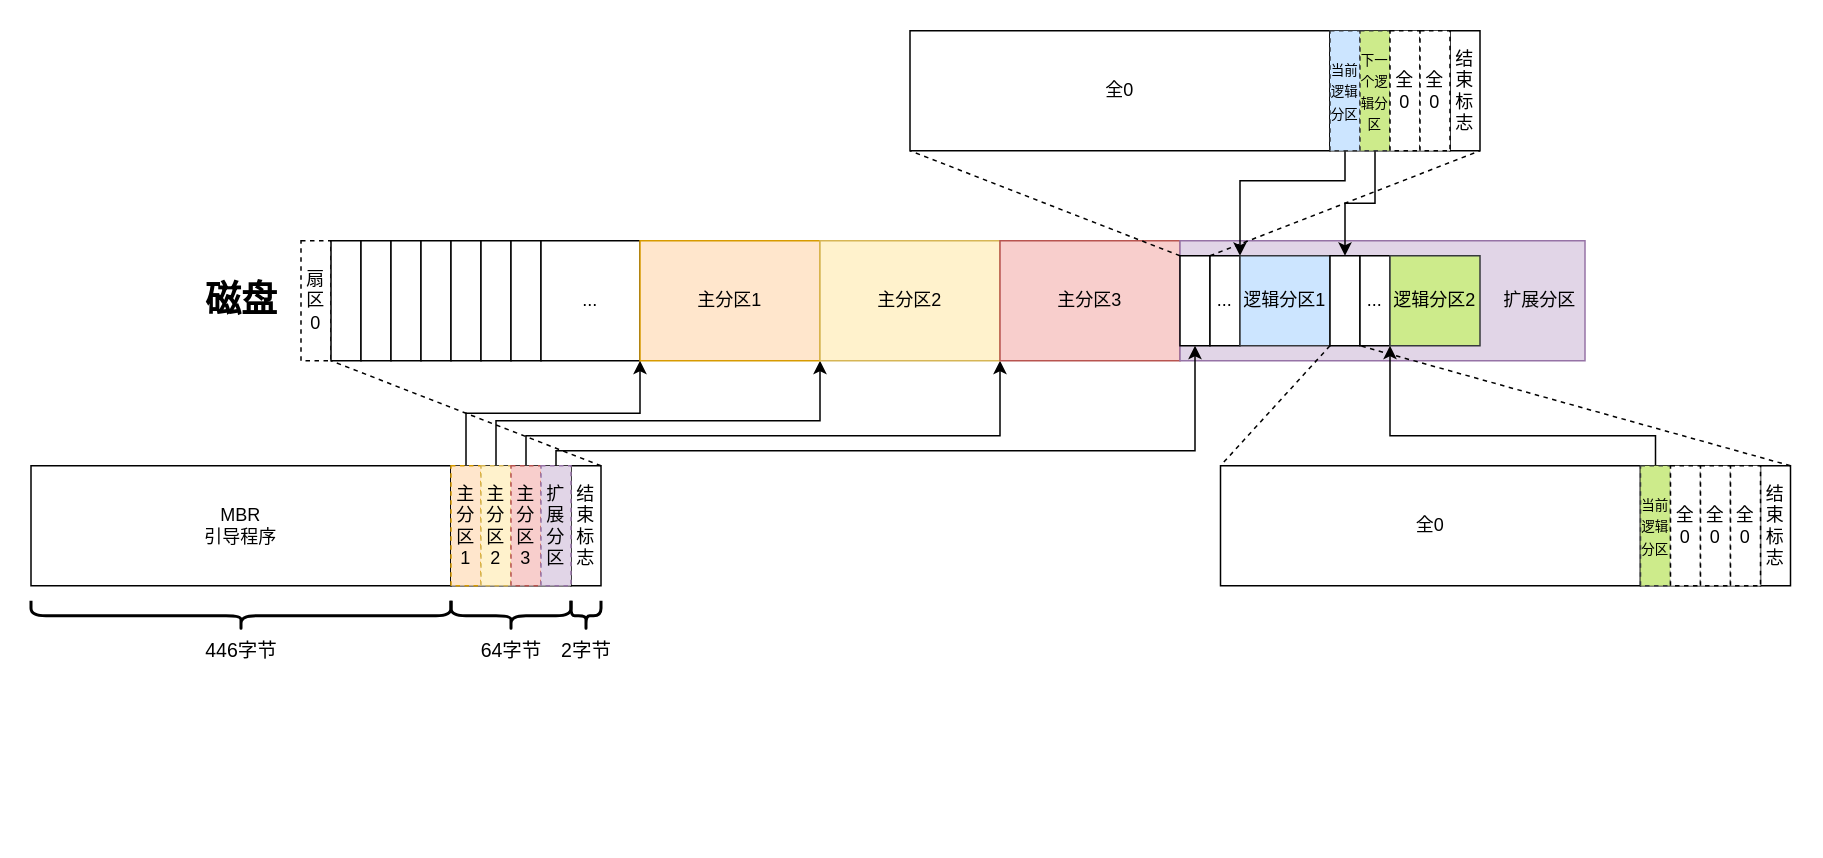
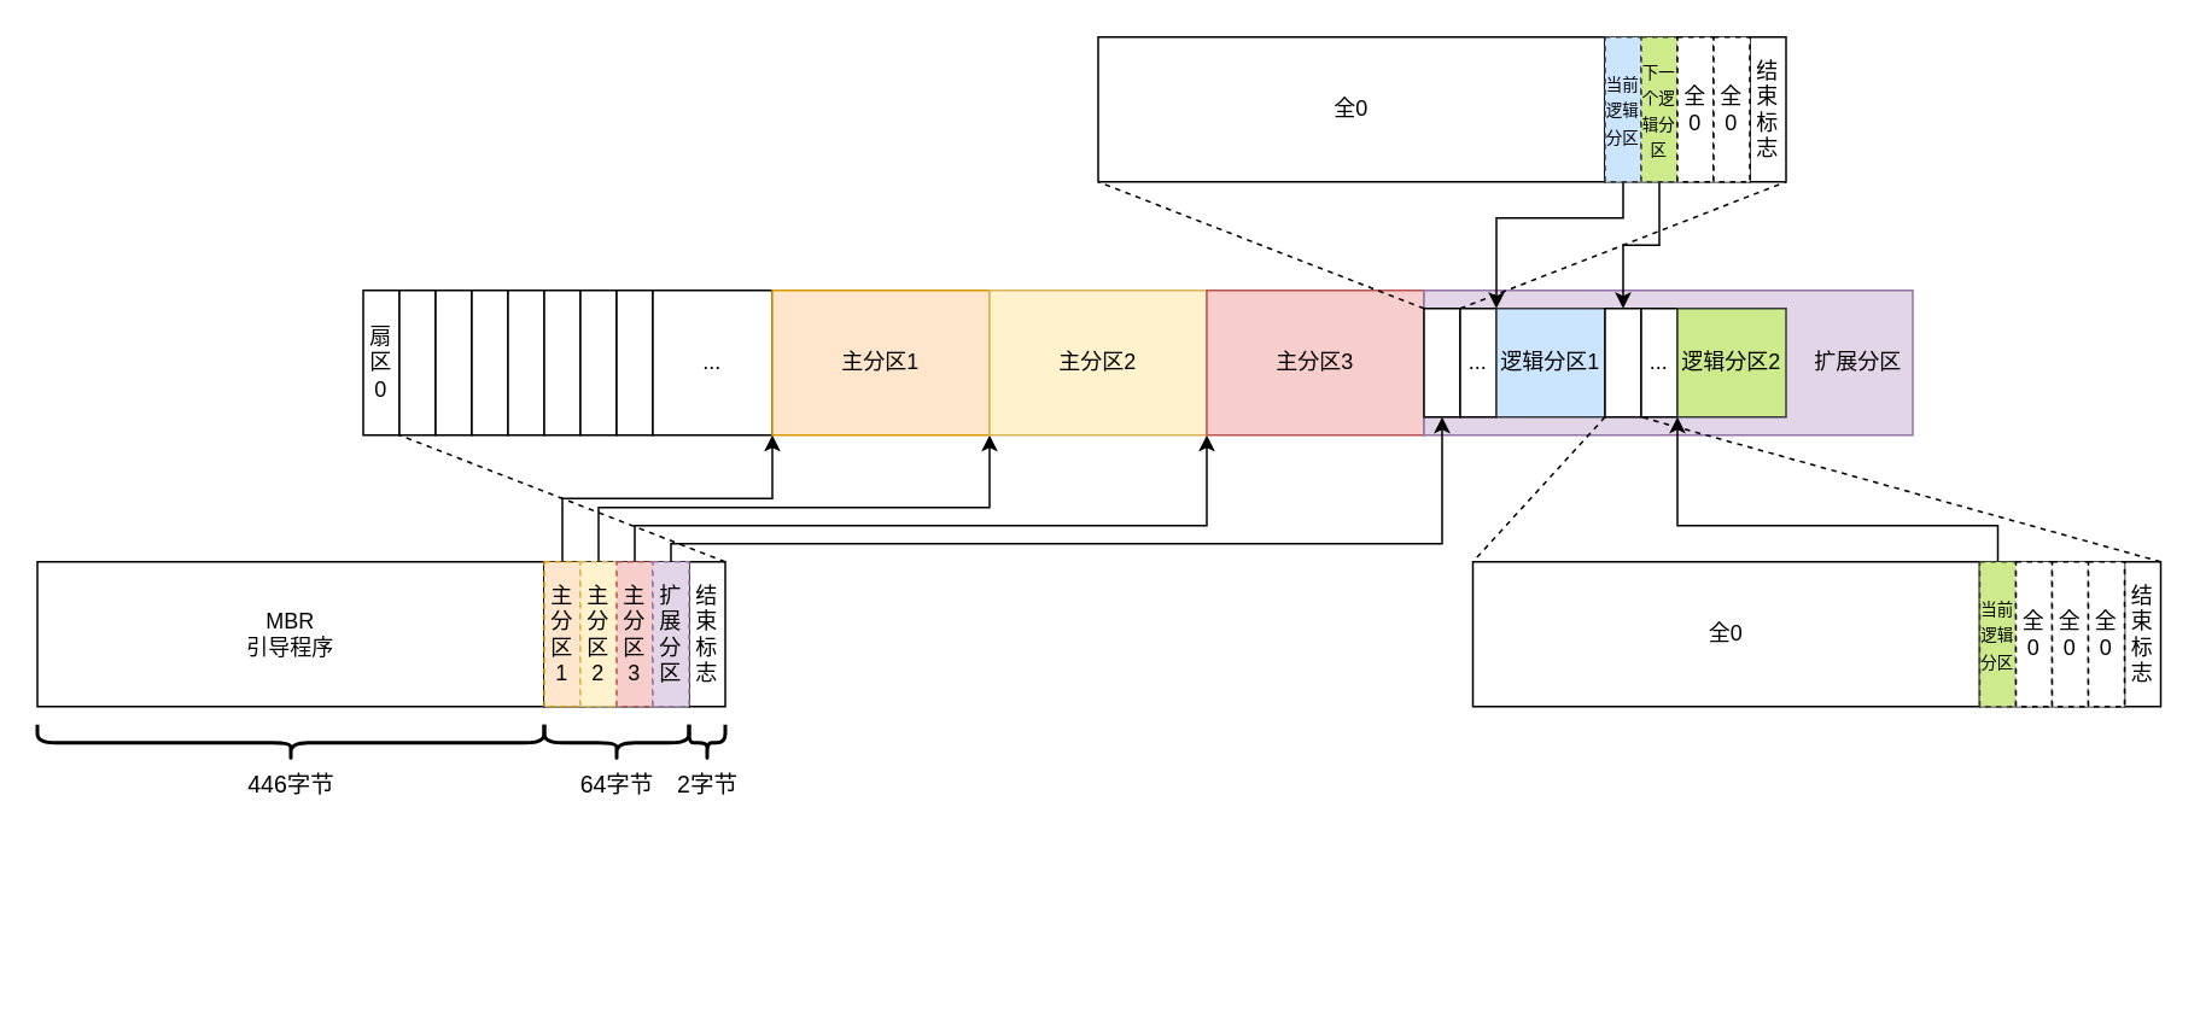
  <mxCell id="0" />
  <mxCell id="1" parent="0" />
  <mxCell id="2" value="MBR&lt;br&gt;引导程序" style="rounded=0;whiteSpace=wrap;html=1;" vertex="1" parent="1"><mxGeometry x="20" y="310" width="280" height="80" as="geometry" /></mxCell>
  <mxCell id="3" value="" style="rounded=0;whiteSpace=wrap;html=1;" vertex="1" parent="1"><mxGeometry x="300" y="310" width="80" height="80" as="geometry" /></mxCell>
  <mxCell id="4" value="结束标志" style="rounded=0;whiteSpace=wrap;html=1;" vertex="1" parent="1"><mxGeometry x="380" y="310" width="20" height="80" as="geometry" /></mxCell>
  <mxCell id="5" style="edgeStyle=orthogonalEdgeStyle;rounded=0;orthogonalLoop=1;jettySize=auto;html=1;exitX=0.5;exitY=0;exitDx=0;exitDy=0;entryX=0;entryY=1;entryDx=0;entryDy=0;fontSize=13;" edge="1" parent="1" source="6" target="29"><mxGeometry relative="1" as="geometry" /></mxCell>
  <mxCell id="6" value="主分区1" style="rounded=0;whiteSpace=wrap;html=1;fillColor=#ffe6cc;dashed=1;strokeColor=#d79b00;" vertex="1" parent="1"><mxGeometry x="300" y="310" width="20" height="80" as="geometry" /></mxCell>
  <mxCell id="7" style="edgeStyle=orthogonalEdgeStyle;rounded=0;orthogonalLoop=1;jettySize=auto;html=1;exitX=0.5;exitY=0;exitDx=0;exitDy=0;entryX=0;entryY=1;entryDx=0;entryDy=0;fontSize=13;" edge="1" parent="1" source="8" target="30"><mxGeometry relative="1" as="geometry"><Array as="points"><mxPoint x="330" y="280" /><mxPoint x="546" y="280" /></Array></mxGeometry></mxCell>
  <mxCell id="8" value="主分区2" style="rounded=0;whiteSpace=wrap;html=1;fillColor=#fff2cc;dashed=1;strokeColor=#d6b656;" vertex="1" parent="1"><mxGeometry x="320" y="310" width="20" height="80" as="geometry" /></mxCell>
  <mxCell id="9" style="edgeStyle=orthogonalEdgeStyle;rounded=0;orthogonalLoop=1;jettySize=auto;html=1;exitX=0.5;exitY=0;exitDx=0;exitDy=0;entryX=0;entryY=1;entryDx=0;entryDy=0;fontSize=13;" edge="1" parent="1" source="10" target="31"><mxGeometry relative="1" as="geometry"><Array as="points"><mxPoint x="350" y="290" /><mxPoint x="666" y="290" /></Array></mxGeometry></mxCell>
  <mxCell id="10" value="主分区3" style="rounded=0;whiteSpace=wrap;html=1;fillColor=#f8cecc;dashed=1;strokeColor=#b85450;" vertex="1" parent="1"><mxGeometry x="340" y="310" width="20" height="80" as="geometry" /></mxCell>
  <mxCell id="11" value="扩展分区" style="rounded=0;whiteSpace=wrap;html=1;fillColor=#e1d5e7;dashed=1;strokeColor=#9673a6;" vertex="1" parent="1"><mxGeometry x="360" y="310" width="20" height="80" as="geometry" /></mxCell>
  <mxCell id="12" value="" style="shape=curlyBracket;whiteSpace=wrap;html=1;rounded=1;flipH=1;fillColor=none;rotation=90;strokeWidth=2;" vertex="1" parent="1"><mxGeometry x="150" y="270" width="20" height="280" as="geometry" /></mxCell>
  <mxCell id="13" value="&lt;span style=&quot;font-weight: normal;&quot;&gt;&lt;font style=&quot;font-size: 13px;&quot;&gt;446字节&lt;/font&gt;&lt;/span&gt;" style="text;strokeColor=none;fillColor=none;html=1;fontSize=24;fontStyle=1;verticalAlign=middle;align=center;strokeWidth=2;" vertex="1" parent="1"><mxGeometry x="125" y="420" width="70" height="20" as="geometry" /></mxCell>
  <mxCell id="14" value="" style="shape=curlyBracket;whiteSpace=wrap;html=1;rounded=1;flipH=1;fillColor=none;rotation=90;strokeWidth=2;" vertex="1" parent="1"><mxGeometry x="330" y="370" width="20" height="80" as="geometry" /></mxCell>
  <mxCell id="15" value="" style="shape=curlyBracket;whiteSpace=wrap;html=1;rounded=1;flipH=1;fillColor=none;rotation=90;strokeWidth=2;" vertex="1" parent="1"><mxGeometry x="380" y="400" width="20" height="20" as="geometry" /></mxCell>
- <mxCell id="16" value="扇区0" style="rounded=0;whiteSpace=wrap;html=1;dashed=1;" vertex="1" parent="1"><mxGeometry x="200" y="160" width="20" height="80" as="geometry" /></mxCell>
+ <mxCell id="16" value="扇区0" style="rounded=0;whiteSpace=wrap;html=1;" vertex="1" parent="1"><mxGeometry x="200" y="160" width="20" height="80" as="geometry" /></mxCell>
  <mxCell id="17" value="" style="rounded=0;whiteSpace=wrap;html=1;" vertex="1" parent="1"><mxGeometry x="220" y="160" width="20" height="80" as="geometry" /></mxCell>
- <mxCell id="18" value="磁盘" style="text;strokeColor=none;fillColor=none;html=1;fontSize=24;fontStyle=1;verticalAlign=middle;align=center;strokeWidth=2;" vertex="1" parent="1"><mxGeometry x="130" y="180" width="60" height="40" as="geometry" /></mxCell>
  <mxCell id="19" value="" style="rounded=0;whiteSpace=wrap;html=1;" vertex="1" parent="1"><mxGeometry x="240" y="160" width="20" height="80" as="geometry" /></mxCell>
  <mxCell id="20" value="" style="rounded=0;whiteSpace=wrap;html=1;" vertex="1" parent="1"><mxGeometry x="260" y="160" width="20" height="80" as="geometry" /></mxCell>
  <mxCell id="21" value="" style="rounded=0;whiteSpace=wrap;html=1;" vertex="1" parent="1"><mxGeometry x="280" y="160" width="20" height="80" as="geometry" /></mxCell>
  <mxCell id="22" value="" style="rounded=0;whiteSpace=wrap;html=1;" vertex="1" parent="1"><mxGeometry x="300" y="160" width="20" height="80" as="geometry" /></mxCell>
  <mxCell id="23" value="" style="rounded=0;whiteSpace=wrap;html=1;" vertex="1" parent="1"><mxGeometry x="320" y="160" width="20" height="80" as="geometry" /></mxCell>
  <mxCell id="24" value="" style="rounded=0;whiteSpace=wrap;html=1;" vertex="1" parent="1"><mxGeometry x="340" y="160" width="20" height="80" as="geometry" /></mxCell>
  <mxCell id="25" value="" style="endArrow=none;html=1;rounded=0;fontSize=13;entryX=1;entryY=1;entryDx=0;entryDy=0;exitX=1;exitY=0;exitDx=0;exitDy=0;dashed=1;" edge="1" parent="1" source="4" target="16"><mxGeometry width="50" height="50" relative="1" as="geometry"><mxPoint x="490" y="340" as="sourcePoint" /><mxPoint x="540" y="290" as="targetPoint" /></mxGeometry></mxCell>
  <mxCell id="26" value="&lt;span style=&quot;font-weight: normal;&quot;&gt;&lt;font style=&quot;font-size: 13px;&quot;&gt;64字节&lt;/font&gt;&lt;/span&gt;" style="text;strokeColor=none;fillColor=none;html=1;fontSize=24;fontStyle=1;verticalAlign=middle;align=center;strokeWidth=2;" vertex="1" parent="1"><mxGeometry x="305" y="420" width="70" height="20" as="geometry" /></mxCell>
  <mxCell id="27" value="&lt;span style=&quot;font-weight: normal;&quot;&gt;&lt;font style=&quot;font-size: 13px;&quot;&gt;2字节&lt;/font&gt;&lt;/span&gt;" style="text;strokeColor=none;fillColor=none;html=1;fontSize=24;fontStyle=1;verticalAlign=middle;align=center;strokeWidth=2;" vertex="1" parent="1"><mxGeometry x="355" y="420" width="70" height="20" as="geometry" /></mxCell>
  <mxCell id="28" value="..." style="rounded=0;whiteSpace=wrap;html=1;" vertex="1" parent="1"><mxGeometry x="360" y="160" width="66" height="80" as="geometry" /></mxCell>
  <mxCell id="29" value="主分区1" style="rounded=0;whiteSpace=wrap;html=1;fillColor=#ffe6cc;strokeColor=#d79b00;" vertex="1" parent="1"><mxGeometry x="426" y="160" width="120" height="80" as="geometry" /></mxCell>
  <mxCell id="30" value="主分区2" style="rounded=0;whiteSpace=wrap;html=1;fillColor=#fff2cc;strokeColor=#d6b656;" vertex="1" parent="1"><mxGeometry x="546" y="160" width="120" height="80" as="geometry" /></mxCell>
  <mxCell id="31" value="主分区3" style="rounded=0;whiteSpace=wrap;html=1;fillColor=#f8cecc;strokeColor=#b85450;" vertex="1" parent="1"><mxGeometry x="666" y="160" width="120" height="80" as="geometry" /></mxCell>
  <mxCell id="32" value="&amp;nbsp; &amp;nbsp; &amp;nbsp; &amp;nbsp; &amp;nbsp; &amp;nbsp; &amp;nbsp; &amp;nbsp; &amp;nbsp; &amp;nbsp; &amp;nbsp; &amp;nbsp; &amp;nbsp; &amp;nbsp; &amp;nbsp; &amp;nbsp; &amp;nbsp; &amp;nbsp; &amp;nbsp; &amp;nbsp; &amp;nbsp; &amp;nbsp; &amp;nbsp; &amp;nbsp; &amp;nbsp; &amp;nbsp; &amp;nbsp; &amp;nbsp; &amp;nbsp; &amp;nbsp; &amp;nbsp; &amp;nbsp;扩展分区" style="rounded=0;whiteSpace=wrap;html=1;fillColor=#e1d5e7;strokeColor=#9673a6;" vertex="1" parent="1"><mxGeometry x="786" y="160" width="270" height="80" as="geometry" /></mxCell>
  <mxCell id="33" value="" style="rounded=0;whiteSpace=wrap;html=1;" vertex="1" parent="1"><mxGeometry x="786" y="170" width="20" height="60" as="geometry" /></mxCell>
  <mxCell id="34" value="..." style="rounded=0;whiteSpace=wrap;html=1;" vertex="1" parent="1"><mxGeometry x="806" y="170" width="20" height="60" as="geometry" /></mxCell>
  <mxCell id="35" value="逻辑分区1" style="rounded=0;whiteSpace=wrap;html=1;fillColor=#cce5ff;strokeColor=#36393d;" vertex="1" parent="1"><mxGeometry x="826" y="170" width="60" height="60" as="geometry" /></mxCell>
  <mxCell id="36" value="全0" style="rounded=0;whiteSpace=wrap;html=1;" vertex="1" parent="1"><mxGeometry x="606" y="20" width="280" height="80" as="geometry" /></mxCell>
  <mxCell id="37" value="" style="rounded=0;whiteSpace=wrap;html=1;" vertex="1" parent="1"><mxGeometry x="886" y="20" width="80" height="80" as="geometry" /></mxCell>
  <mxCell id="38" value="结束标志" style="rounded=0;whiteSpace=wrap;html=1;" vertex="1" parent="1"><mxGeometry x="966" y="20" width="20" height="80" as="geometry" /></mxCell>
  <mxCell id="39" style="edgeStyle=orthogonalEdgeStyle;rounded=0;orthogonalLoop=1;jettySize=auto;html=1;exitX=0.5;exitY=1;exitDx=0;exitDy=0;entryX=1;entryY=0;entryDx=0;entryDy=0;fontSize=9;" edge="1" parent="1" source="40" target="34"><mxGeometry relative="1" as="geometry"><Array as="points"><mxPoint x="896" y="120" /><mxPoint x="826" y="120" /></Array></mxGeometry></mxCell>
  <mxCell id="40" value="&lt;font style=&quot;font-size: 9px;&quot;&gt;当前逻辑分区&lt;/font&gt;" style="rounded=0;whiteSpace=wrap;html=1;fillColor=#cce5ff;dashed=1;strokeColor=#36393d;" vertex="1" parent="1"><mxGeometry x="886" y="20" width="20" height="80" as="geometry" /></mxCell>
  <mxCell id="41" style="edgeStyle=orthogonalEdgeStyle;rounded=0;orthogonalLoop=1;jettySize=auto;html=1;exitX=0.5;exitY=1;exitDx=0;exitDy=0;entryX=0.5;entryY=0;entryDx=0;entryDy=0;fontSize=9;" edge="1" parent="1" source="42" target="47"><mxGeometry relative="1" as="geometry" /></mxCell>
  <mxCell id="42" value="&lt;font style=&quot;font-size: 9px;&quot;&gt;下一个逻辑分区&lt;/font&gt;" style="rounded=0;whiteSpace=wrap;html=1;fillColor=#cdeb8b;dashed=1;strokeColor=#36393d;" vertex="1" parent="1"><mxGeometry x="906" y="20" width="20" height="80" as="geometry" /></mxCell>
  <mxCell id="43" value="全0" style="rounded=0;whiteSpace=wrap;html=1;dashed=1;" vertex="1" parent="1"><mxGeometry x="926" y="20" width="20" height="80" as="geometry" /></mxCell>
  <mxCell id="44" value="全0" style="rounded=0;whiteSpace=wrap;html=1;dashed=1;" vertex="1" parent="1"><mxGeometry x="946" y="20" width="20" height="80" as="geometry" /></mxCell>
  <mxCell id="45" value="" style="endArrow=none;html=1;rounded=0;fontSize=13;entryX=0;entryY=1;entryDx=0;entryDy=0;exitX=0;exitY=0;exitDx=0;exitDy=0;dashed=1;" edge="1" parent="1" source="33" target="36"><mxGeometry width="50" height="50" relative="1" as="geometry"><mxPoint x="266" y="70" as="sourcePoint" /><mxPoint x="446" y="0" as="targetPoint" /></mxGeometry></mxCell>
  <mxCell id="46" value="" style="endArrow=none;html=1;rounded=0;fontSize=13;entryX=1;entryY=1;entryDx=0;entryDy=0;exitX=0;exitY=0;exitDx=0;exitDy=0;dashed=1;" edge="1" parent="1" source="34" target="38"><mxGeometry width="50" height="50" relative="1" as="geometry"><mxPoint x="796" y="180" as="sourcePoint" /><mxPoint x="616" y="110" as="targetPoint" /></mxGeometry></mxCell>
  <mxCell id="47" value="" style="rounded=0;whiteSpace=wrap;html=1;" vertex="1" parent="1"><mxGeometry x="886" y="170" width="20" height="60" as="geometry" /></mxCell>
  <mxCell id="48" style="edgeStyle=orthogonalEdgeStyle;rounded=0;orthogonalLoop=1;jettySize=auto;html=1;exitX=0.5;exitY=0;exitDx=0;exitDy=0;entryX=0.5;entryY=1;entryDx=0;entryDy=0;fontSize=9;" edge="1" parent="1" source="11" target="33"><mxGeometry relative="1" as="geometry"><Array as="points"><mxPoint x="370" y="300" /><mxPoint x="796" y="300" /></Array></mxGeometry></mxCell>
  <mxCell id="49" value="全0" style="rounded=0;whiteSpace=wrap;html=1;" vertex="1" parent="1"><mxGeometry x="813" y="310" width="280" height="80" as="geometry" /></mxCell>
  <mxCell id="50" value="" style="rounded=0;whiteSpace=wrap;html=1;" vertex="1" parent="1"><mxGeometry x="1093" y="310" width="80" height="80" as="geometry" /></mxCell>
  <mxCell id="51" value="结束标志" style="rounded=0;whiteSpace=wrap;html=1;" vertex="1" parent="1"><mxGeometry x="1173" y="310" width="20" height="80" as="geometry" /></mxCell>
  <mxCell id="52" style="edgeStyle=orthogonalEdgeStyle;rounded=0;orthogonalLoop=1;jettySize=auto;html=1;exitX=0.5;exitY=0;exitDx=0;exitDy=0;entryX=0;entryY=1;entryDx=0;entryDy=0;fontSize=9;" edge="1" parent="1" source="53" target="60"><mxGeometry relative="1" as="geometry"><Array as="points"><mxPoint x="1103" y="290" /><mxPoint x="926" y="290" /></Array></mxGeometry></mxCell>
  <mxCell id="53" value="&lt;font style=&quot;font-size: 9px;&quot;&gt;当前逻辑分区&lt;/font&gt;" style="rounded=0;whiteSpace=wrap;html=1;fillColor=#cdeb8b;dashed=1;strokeColor=#36393d;" vertex="1" parent="1"><mxGeometry x="1093" y="310" width="20" height="80" as="geometry" /></mxCell>
  <mxCell id="54" value="全0" style="rounded=0;whiteSpace=wrap;html=1;dashed=1;" vertex="1" parent="1"><mxGeometry x="1113" y="310" width="20" height="80" as="geometry" /></mxCell>
  <mxCell id="55" value="全0" style="rounded=0;whiteSpace=wrap;html=1;dashed=1;" vertex="1" parent="1"><mxGeometry x="1133" y="310" width="20" height="80" as="geometry" /></mxCell>
  <mxCell id="56" value="全0" style="rounded=0;whiteSpace=wrap;html=1;dashed=1;" vertex="1" parent="1"><mxGeometry x="1153" y="310" width="20" height="80" as="geometry" /></mxCell>
  <mxCell id="57" value="" style="endArrow=none;html=1;rounded=0;fontSize=13;entryX=0;entryY=0;entryDx=0;entryDy=0;exitX=1;exitY=1;exitDx=0;exitDy=0;dashed=1;" edge="1" parent="1" source="35" target="49"><mxGeometry width="50" height="50" relative="1" as="geometry"><mxPoint x="796" y="180" as="sourcePoint" /><mxPoint x="616" y="110" as="targetPoint" /></mxGeometry></mxCell>
  <mxCell id="58" value="" style="endArrow=none;html=1;rounded=0;fontSize=13;entryX=1;entryY=1;entryDx=0;entryDy=0;exitX=1;exitY=0;exitDx=0;exitDy=0;dashed=1;" edge="1" parent="1" source="51" target="47"><mxGeometry width="50" height="50" relative="1" as="geometry"><mxPoint x="816" y="180" as="sourcePoint" /><mxPoint x="996" y="110" as="targetPoint" /></mxGeometry></mxCell>
  <mxCell id="59" value="..." style="rounded=0;whiteSpace=wrap;html=1;" vertex="1" parent="1"><mxGeometry x="906" y="170" width="20" height="60" as="geometry" /></mxCell>
  <mxCell id="60" value="逻辑分区2" style="rounded=0;whiteSpace=wrap;html=1;fillColor=#cdeb8b;strokeColor=#36393d;" vertex="1" parent="1"><mxGeometry x="926" y="170" width="60" height="60" as="geometry" /></mxCell>
